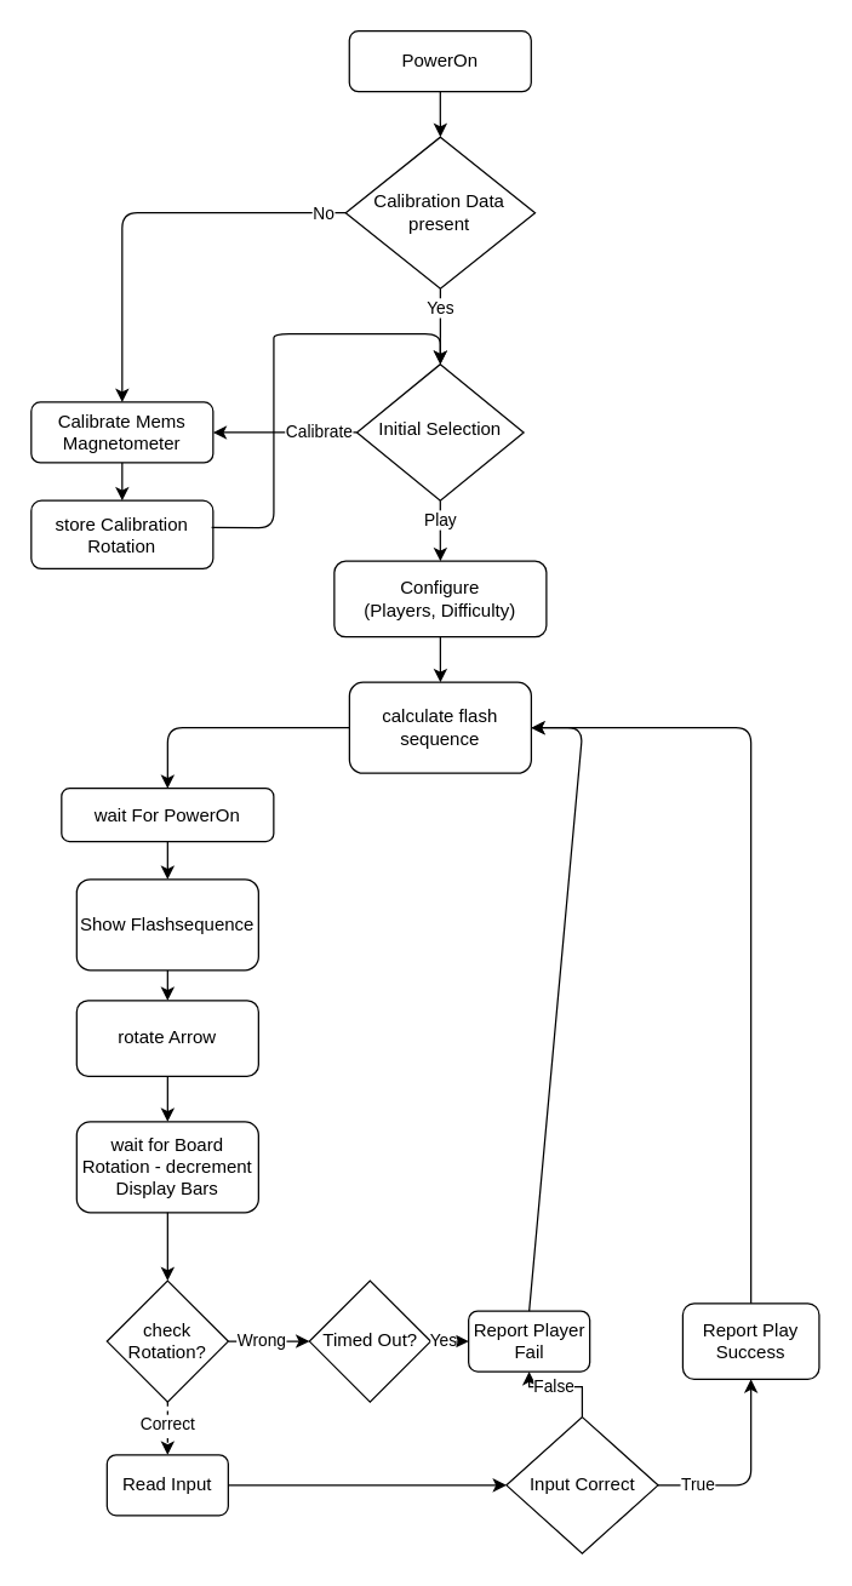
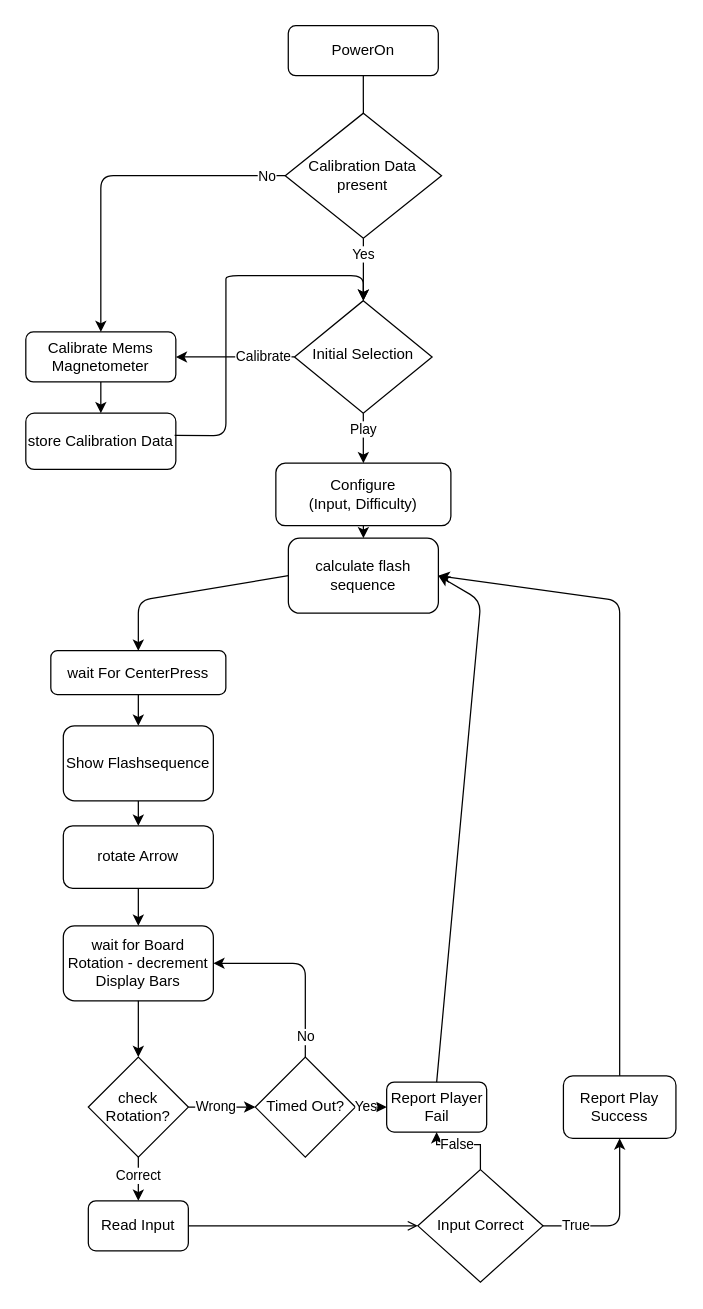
  <mxCell id="0" />
  <mxCell id="1" parent="0" />
  <mxCell id="2" value="PowerOn" style="rounded=1;whiteSpace=wrap;html=1;fontSize=12;glass=0;strokeWidth=1;shadow=0;" parent="1" vertex="1"><mxGeometry x="229.93" y="20" width="120" height="40" as="geometry" /></mxCell>
  <mxCell id="3" value="Calibrate" style="edgeStyle=orthogonalEdgeStyle;rounded=0;orthogonalLoop=1;jettySize=auto;html=1;exitX=0;exitY=0.5;exitDx=0;exitDy=0;entryX=1;entryY=0.5;entryDx=0;entryDy=0;" parent="1" source="4" target="5" edge="1"><mxGeometry x="-0.475" relative="1" as="geometry"><Array as="points"><mxPoint x="140.06" y="285" /></Array><mxPoint as="offset" /></mxGeometry></mxCell>
  <mxCell id="4" value="&lt;div&gt;Initial Selection&lt;/div&gt;" style="rhombus;whiteSpace=wrap;html=1;shadow=0;fontFamily=Helvetica;fontSize=12;align=center;strokeWidth=1;spacing=6;spacingTop=-4;" parent="1" vertex="1"><mxGeometry x="234.91" y="240" width="110.06" height="90" as="geometry" /></mxCell>
  <mxCell id="5" value="Calibrate Mems Magnetometer" style="rounded=1;whiteSpace=wrap;html=1;fontSize=12;glass=0;strokeWidth=1;shadow=0;" parent="1" vertex="1"><mxGeometry x="20" y="265" width="120" height="40" as="geometry" /></mxCell>
  <mxCell id="6" style="edgeStyle=orthogonalEdgeStyle;rounded=0;orthogonalLoop=1;jettySize=auto;html=1;exitX=0.5;exitY=1;exitDx=0;exitDy=0;entryX=0.5;entryY=0;entryDx=0;entryDy=0;" parent="1" source="7" target="25" edge="1"><mxGeometry relative="1" as="geometry"><mxPoint x="290.06" y="470" as="targetPoint" /></mxGeometry></mxCell>
- <mxCell id="7" value="&lt;div&gt;Configure&lt;/div&gt;&lt;div&gt;(Players, Difficulty)&lt;/div&gt;" style="rounded=1;whiteSpace=wrap;html=1;" parent="1" vertex="1"><mxGeometry x="220" y="370" width="140" height="50" as="geometry" /></mxCell>
+ <mxCell id="7" value="&lt;div&gt;Configure&lt;/div&gt;&lt;div&gt;(Input, Difficulty)&lt;/div&gt;" style="rounded=1;whiteSpace=wrap;html=1;" parent="1" vertex="1"><mxGeometry x="220" y="370" width="140" height="50" as="geometry" /></mxCell>
  <mxCell id="8" value="Play" style="endArrow=classic;html=1;exitX=0.5;exitY=1;exitDx=0;exitDy=0;" parent="1" source="4" target="7" edge="1"><mxGeometry x="-0.333" width="50" height="50" relative="1" as="geometry"><mxPoint x="330" y="480" as="sourcePoint" /><mxPoint x="380" y="430" as="targetPoint" /><mxPoint as="offset" /></mxGeometry></mxCell>
  <mxCell id="9" style="edgeStyle=orthogonalEdgeStyle;rounded=0;orthogonalLoop=1;jettySize=auto;html=1;exitX=0.5;exitY=1;exitDx=0;exitDy=0;entryX=0.5;entryY=0;entryDx=0;entryDy=0;" parent="1" source="10" target="39" edge="1"><mxGeometry relative="1" as="geometry" /></mxCell>
- <mxCell id="10" value="wait For PowerOn" style="rounded=1;whiteSpace=wrap;html=1;" parent="1" vertex="1"><mxGeometry x="40" y="520" width="140" height="35" as="geometry" /></mxCell>
+ <mxCell id="10" value="wait For CenterPress" style="rounded=1;whiteSpace=wrap;html=1;" parent="1" vertex="1"><mxGeometry x="40" y="520" width="140" height="35" as="geometry" /></mxCell>
  <mxCell id="11" value="rotate Arrow" style="rounded=1;whiteSpace=wrap;html=1;" parent="1" vertex="1"><mxGeometry x="50" y="660" width="120" height="50" as="geometry" /></mxCell>
  <mxCell id="12" value="check Rotation?" style="rhombus;whiteSpace=wrap;html=1;" parent="1" vertex="1"><mxGeometry x="70" y="845" width="80" height="80" as="geometry" /></mxCell>
  <mxCell id="13" value="wait for Board Rotation - decrement Display Bars" style="rounded=1;whiteSpace=wrap;html=1;" parent="1" vertex="1"><mxGeometry x="50" y="740" width="120" height="60" as="geometry" /></mxCell>
  <mxCell id="14" value="" style="endArrow=classic;html=1;exitX=0.5;exitY=1;exitDx=0;exitDy=0;" parent="1" source="11" target="13" edge="1"><mxGeometry width="50" height="50" relative="1" as="geometry"><mxPoint x="-26.44" y="690" as="sourcePoint" /><mxPoint x="23.56" y="640" as="targetPoint" /></mxGeometry></mxCell>
- <mxCell id="15" value="store Calibration Rotation" style="rounded=1;whiteSpace=wrap;html=1;" parent="1" vertex="1"><mxGeometry x="20" y="330" width="120" height="45" as="geometry" /></mxCell>
+ <mxCell id="15" value="store Calibration Data" style="rounded=1;whiteSpace=wrap;html=1;" parent="1" vertex="1"><mxGeometry x="20" y="330" width="120" height="45" as="geometry" /></mxCell>
  <mxCell id="16" value="" style="endArrow=classic;html=1;exitX=0.5;exitY=1;exitDx=0;exitDy=0;" parent="1" source="5" target="15" edge="1"><mxGeometry width="50" height="50" relative="1" as="geometry"><mxPoint x="330" y="510" as="sourcePoint" /><mxPoint x="380" y="460" as="targetPoint" /></mxGeometry></mxCell>
  <mxCell id="17" value="" style="endArrow=classic;html=1;exitX=0.5;exitY=1;exitDx=0;exitDy=0;entryX=0.5;entryY=0;entryDx=0;entryDy=0;" parent="1" source="13" target="12" edge="1"><mxGeometry width="50" height="50" relative="1" as="geometry"><mxPoint x="-26.44" y="690" as="sourcePoint" /><mxPoint x="23.56" y="640" as="targetPoint" /></mxGeometry></mxCell>
  <mxCell id="18" value="Timed Out?" style="rhombus;whiteSpace=wrap;html=1;direction=south;" parent="1" vertex="1"><mxGeometry x="203.56" y="845" width="80" height="80" as="geometry" /></mxCell>
  <mxCell id="19" value="&lt;div&gt;Report Play&lt;/div&gt;&lt;div&gt;Success&lt;br&gt;&lt;/div&gt;" style="rounded=1;whiteSpace=wrap;html=1;" parent="1" vertex="1"><mxGeometry x="450" y="860" width="90" height="50" as="geometry" /></mxCell>
  <mxCell id="20" value="Report Player Fail" style="rounded=1;whiteSpace=wrap;html=1;" parent="1" vertex="1"><mxGeometry x="308.62" y="865" width="80" height="40" as="geometry" /></mxCell>
  <mxCell id="21" value="Wrong" style="endArrow=classic;html=1;exitX=1;exitY=0.5;exitDx=0;exitDy=0;" parent="1" source="12" target="18" edge="1"><mxGeometry x="-0.178" width="50" height="50" relative="1" as="geometry"><mxPoint x="183.56" y="830" as="sourcePoint" /><mxPoint x="233.56" y="780" as="targetPoint" /><mxPoint as="offset" /></mxGeometry></mxCell>
  <mxCell id="22" value="Yes" style="endArrow=classic;html=1;exitX=0.5;exitY=0;exitDx=0;exitDy=0;entryX=0;entryY=0.5;entryDx=0;entryDy=0;" parent="1" source="18" target="20" edge="1"><mxGeometry x="-0.343" width="50" height="50" relative="1" as="geometry"><mxPoint x="183.56" y="830" as="sourcePoint" /><mxPoint x="233.56" y="780" as="targetPoint" /><mxPoint as="offset" /></mxGeometry></mxCell>
- <mxCell id="24" value="Correct" style="endArrow=classic;html=1;exitX=0.5;exitY=1;exitDx=0;exitDy=0;entryX=0.5;entryY=0;entryDx=0;entryDy=0;dashed=1;" parent="1" source="12" target="33" edge="1"><mxGeometry x="-0.143" width="50" height="50" relative="1" as="geometry"><mxPoint x="16.56" y="845" as="sourcePoint" /><mxPoint x="128.06" y="957" as="targetPoint" /><mxPoint as="offset" /></mxGeometry></mxCell>
- <mxCell id="25" value="calculate flash sequence" style="rounded=1;whiteSpace=wrap;html=1;" parent="1" vertex="1"><mxGeometry x="230" y="450" width="120" height="60" as="geometry" /></mxCell>
+ <mxCell id="23" value="No" style="endArrow=classic;html=1;entryX=1;entryY=0.5;entryDx=0;entryDy=0;exitX=0;exitY=0.5;exitDx=0;exitDy=0;" parent="1" source="18" target="13" edge="1"><mxGeometry x="-0.778" width="50" height="50" relative="1" as="geometry"><mxPoint x="183.56" y="705" as="sourcePoint" /><mxPoint x="233.56" y="655" as="targetPoint" /><Array as="points"><mxPoint x="243.56" y="770" /></Array><mxPoint as="offset" /></mxGeometry></mxCell>
+ <mxCell id="24" value="Correct" style="endArrow=classic;html=1;exitX=0.5;exitY=1;exitDx=0;exitDy=0;entryX=0.5;entryY=0;entryDx=0;entryDy=0;" parent="1" source="12" target="33" edge="1"><mxGeometry x="-0.143" width="50" height="50" relative="1" as="geometry"><mxPoint x="16.56" y="845" as="sourcePoint" /><mxPoint x="128.06" y="957" as="targetPoint" /><mxPoint as="offset" /></mxGeometry></mxCell>
+ <mxCell id="25" value="calculate flash sequence" style="rounded=1;whiteSpace=wrap;html=1;" parent="1" vertex="1"><mxGeometry x="230" y="430" width="120" height="60" as="geometry" /></mxCell>
  <mxCell id="26" value="" style="endArrow=classic;html=1;exitX=0;exitY=0.5;exitDx=0;exitDy=0;entryX=0.5;entryY=0;entryDx=0;entryDy=0;" parent="1" source="25" target="10" edge="1"><mxGeometry width="50" height="50" relative="1" as="geometry"><mxPoint x="230.06" y="810" as="sourcePoint" /><mxPoint x="90" y="480" as="targetPoint" /><Array as="points"><mxPoint x="110" y="480" /></Array></mxGeometry></mxCell>
  <mxCell id="27" value="&lt;font style=&quot;font-size: 12px&quot;&gt;Calibration Data present&lt;/font&gt;" style="rhombus;html=1;spacing=2;whiteSpace=wrap;" parent="1" vertex="1"><mxGeometry x="227.48" y="90" width="125.03" height="100" as="geometry" /></mxCell>
- <mxCell id="28" value="" style="endArrow=classic;html=1;entryX=0.5;entryY=0;entryDx=0;entryDy=0;exitX=0.5;exitY=1;exitDx=0;exitDy=0;" parent="1" source="2" target="27" edge="1"><mxGeometry width="50" height="50" relative="1" as="geometry"><mxPoint x="290.06" y="80" as="sourcePoint" /><mxPoint x="370.06" y="140" as="targetPoint" /></mxGeometry></mxCell>
+ <mxCell id="28" value="" style="endArrow=none;html=1;entryX=0.5;entryY=0;entryDx=0;entryDy=0;exitX=0.5;exitY=1;exitDx=0;exitDy=0;" parent="1" source="2" target="27" edge="1"><mxGeometry width="50" height="50" relative="1" as="geometry"><mxPoint x="290.06" y="80" as="sourcePoint" /><mxPoint x="370.06" y="140" as="targetPoint" /></mxGeometry></mxCell>
  <mxCell id="29" value="Yes" style="endArrow=classic;html=1;exitX=0.5;exitY=1;exitDx=0;exitDy=0;" parent="1" source="27" target="4" edge="1"><mxGeometry x="-0.5" width="50" height="50" relative="1" as="geometry"><mxPoint x="320.06" y="190" as="sourcePoint" /><mxPoint x="370.06" y="140" as="targetPoint" /><mxPoint as="offset" /></mxGeometry></mxCell>
  <mxCell id="30" value="" style="endArrow=classic;html=1;entryX=0.5;entryY=0;entryDx=0;entryDy=0;exitX=0;exitY=0.5;exitDx=0;exitDy=0;" parent="1" source="27" target="5" edge="1"><mxGeometry width="50" height="50" relative="1" as="geometry"><mxPoint x="250.06" y="190" as="sourcePoint" /><mxPoint x="300.06" y="140" as="targetPoint" /><Array as="points"><mxPoint x="80" y="140" /></Array></mxGeometry></mxCell>
  <mxCell id="31" value="&lt;div&gt;No&lt;/div&gt;" style="edgeLabel;html=1;align=center;verticalAlign=middle;resizable=0;points=[];" parent="30" vertex="1" connectable="0"><mxGeometry x="-0.879" y="-2" relative="1" as="geometry"><mxPoint x="0.97" y="2" as="offset" /></mxGeometry></mxCell>
  <mxCell id="32" value="" style="endArrow=classic;html=1;exitX=0.992;exitY=0.394;exitDx=0;exitDy=0;exitPerimeter=0;entryX=0.5;entryY=0;entryDx=0;entryDy=0;" parent="1" source="15" target="4" edge="1"><mxGeometry width="50" height="50" relative="1" as="geometry"><mxPoint x="200.06" y="290" as="sourcePoint" /><mxPoint x="290.06" y="220" as="targetPoint" /><Array as="points"><mxPoint x="180.06" y="348" /><mxPoint x="180.06" y="230" /><mxPoint x="180.06" y="220" /><mxPoint x="290" y="220" /></Array></mxGeometry></mxCell>
  <mxCell id="33" value="Read Input" style="rounded=1;whiteSpace=wrap;html=1;" parent="1" vertex="1"><mxGeometry x="70" y="960" width="80" height="40" as="geometry" /></mxCell>
  <mxCell id="34" value="False" style="edgeStyle=orthogonalEdgeStyle;rounded=0;orthogonalLoop=1;jettySize=auto;html=1;exitX=0.5;exitY=0;exitDx=0;exitDy=0;" parent="1" source="35" target="20" edge="1"><mxGeometry x="0.199" relative="1" as="geometry"><mxPoint as="offset" /></mxGeometry></mxCell>
  <mxCell id="35" value="Input Correct" style="rhombus;whiteSpace=wrap;html=1;" parent="1" vertex="1"><mxGeometry x="333.59" y="935" width="100.06" height="90" as="geometry" /></mxCell>
- <mxCell id="36" value="" style="endArrow=classic;html=1;exitX=1;exitY=0.5;exitDx=0;exitDy=0;entryX=0;entryY=0.5;entryDx=0;entryDy=0;" parent="1" source="33" target="35" edge="1"><mxGeometry width="50" height="50" relative="1" as="geometry"><mxPoint x="240.06" y="980" as="sourcePoint" /><mxPoint x="290.06" y="930" as="targetPoint" /></mxGeometry></mxCell>
+ <mxCell id="36" value="" style="endArrow=open;html=1;exitX=1;exitY=0.5;exitDx=0;exitDy=0;entryX=0;entryY=0.5;entryDx=0;entryDy=0;" parent="1" source="33" target="35" edge="1"><mxGeometry width="50" height="50" relative="1" as="geometry"><mxPoint x="240.06" y="980" as="sourcePoint" /><mxPoint x="290.06" y="930" as="targetPoint" /></mxGeometry></mxCell>
  <mxCell id="37" value="" style="endArrow=classic;html=1;exitX=0.5;exitY=0;exitDx=0;exitDy=0;entryX=1;entryY=0.5;entryDx=0;entryDy=0;" parent="1" source="20" target="25" edge="1"><mxGeometry width="50" height="50" relative="1" as="geometry"><mxPoint x="383.62" y="690" as="sourcePoint" /><mxPoint x="374" y="560" as="targetPoint" /><Array as="points"><mxPoint x="384" y="480" /></Array></mxGeometry></mxCell>
  <mxCell id="38" style="edgeStyle=orthogonalEdgeStyle;rounded=0;orthogonalLoop=1;jettySize=auto;html=1;exitX=0.5;exitY=1;exitDx=0;exitDy=0;entryX=0.5;entryY=0;entryDx=0;entryDy=0;" parent="1" source="39" target="11" edge="1"><mxGeometry relative="1" as="geometry" /></mxCell>
  <mxCell id="39" value="Show Flashsequence" style="rounded=1;whiteSpace=wrap;html=1;" parent="1" vertex="1"><mxGeometry x="50" y="580" width="120" height="60" as="geometry" /></mxCell>
  <mxCell id="40" value="" style="endArrow=classic;html=1;exitX=0.5;exitY=0;exitDx=0;exitDy=0;entryX=1;entryY=0.5;entryDx=0;entryDy=0;" edge="1" parent="1" source="19" target="25"><mxGeometry width="50" height="50" relative="1" as="geometry"><mxPoint x="240" y="640" as="sourcePoint" /><mxPoint x="290" y="590" as="targetPoint" /><Array as="points"><mxPoint x="495" y="480" /></Array></mxGeometry></mxCell>
  <mxCell id="41" value="True" style="endArrow=classic;html=1;exitX=1;exitY=0.5;exitDx=0;exitDy=0;entryX=0.5;entryY=1;entryDx=0;entryDy=0;" edge="1" parent="1" source="35" target="19"><mxGeometry x="-0.599" width="50" height="50" relative="1" as="geometry"><mxPoint x="240" y="640" as="sourcePoint" /><mxPoint x="290" y="590" as="targetPoint" /><Array as="points"><mxPoint x="495" y="980" /></Array><mxPoint as="offset" /></mxGeometry></mxCell>
